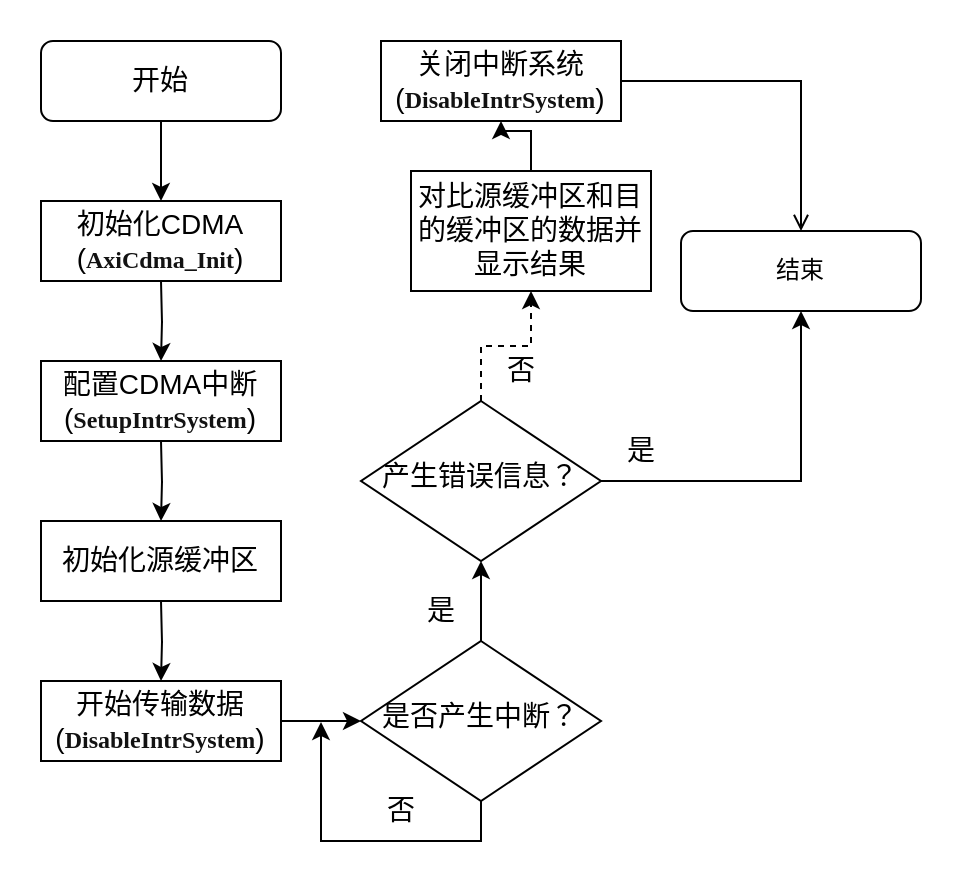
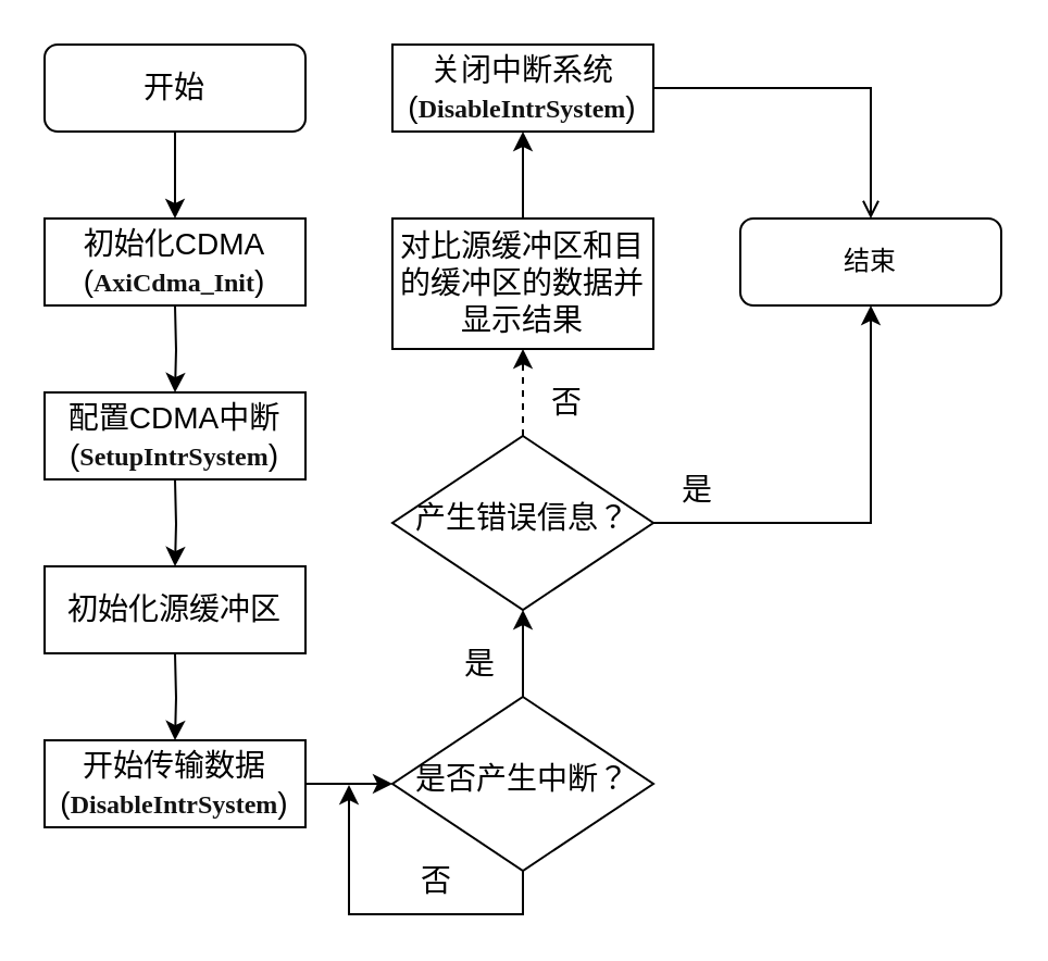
  <mxCell id="0" />
  <mxCell id="1" parent="0" />
  <mxCell id="2" value="" style="edgeStyle=orthogonalEdgeStyle;rounded=0;orthogonalLoop=1;jettySize=auto;html=1;" parent="1" edge="1"><mxGeometry relative="1" as="geometry"><mxPoint x="80" y="140" as="sourcePoint" /><mxPoint x="80" y="180" as="targetPoint" /></mxGeometry></mxCell>
  <mxCell id="3" value="" style="edgeStyle=orthogonalEdgeStyle;rounded=0;orthogonalLoop=1;jettySize=auto;html=1;" edge="1" parent="1" source="5" target="10"><mxGeometry relative="1" as="geometry" /></mxCell>
  <mxCell id="4" style="edgeStyle=orthogonalEdgeStyle;rounded=0;orthogonalLoop=1;jettySize=auto;html=1;exitX=0.5;exitY=1;exitDx=0;exitDy=0;" edge="1" parent="1" source="5"><mxGeometry relative="1" as="geometry"><mxPoint x="160" y="360" as="targetPoint" /></mxGeometry></mxCell>
  <mxCell id="5" value="&lt;font style=&quot;font-size: 14px;&quot;&gt;是否产生中断？&lt;/font&gt;" style="rhombus;whiteSpace=wrap;html=1;shadow=0;fontFamily=Helvetica;fontSize=12;align=center;strokeWidth=1;spacing=6;spacingTop=-4;" parent="1" vertex="1"><mxGeometry x="180" y="320" width="120" height="80" as="geometry" /></mxCell>
  <mxCell id="6" value="" style="edgeStyle=orthogonalEdgeStyle;rounded=0;orthogonalLoop=1;jettySize=auto;html=1;" parent="1" edge="1"><mxGeometry relative="1" as="geometry"><mxPoint x="80" y="220" as="sourcePoint" /><mxPoint x="80" y="260" as="targetPoint" /></mxGeometry></mxCell>
  <mxCell id="7" value="" style="edgeStyle=orthogonalEdgeStyle;rounded=0;orthogonalLoop=1;jettySize=auto;html=1;" parent="1" edge="1"><mxGeometry relative="1" as="geometry"><mxPoint x="80" y="300" as="sourcePoint" /><mxPoint x="80" y="340" as="targetPoint" /></mxGeometry></mxCell>
  <mxCell id="8" value="" style="edgeStyle=orthogonalEdgeStyle;rounded=0;orthogonalLoop=1;jettySize=auto;html=1;dashed=1;" edge="1" parent="1" source="10" target="23"><mxGeometry relative="1" as="geometry" /></mxCell>
  <mxCell id="9" style="edgeStyle=orthogonalEdgeStyle;rounded=0;orthogonalLoop=1;jettySize=auto;html=1;exitX=1;exitY=0.5;exitDx=0;exitDy=0;entryX=0.5;entryY=1;entryDx=0;entryDy=0;" edge="1" parent="1" source="10" target="18"><mxGeometry relative="1" as="geometry" /></mxCell>
  <mxCell id="10" value="&lt;font style=&quot;font-size: 14px;&quot;&gt;产生错误信息？&lt;/font&gt;" style="rhombus;whiteSpace=wrap;html=1;shadow=0;fontFamily=Helvetica;fontSize=12;align=center;strokeWidth=1;spacing=6;spacingTop=-4;" parent="1" vertex="1"><mxGeometry x="180" y="200" width="120" height="80" as="geometry" /></mxCell>
  <mxCell id="11" value="&lt;font style=&quot;font-size: 14px;&quot;&gt;配置CDMA中断&lt;/font&gt;&lt;div style=&quot;&quot;&gt;&lt;font style=&quot;font-size: 14px;&quot;&gt;(&lt;/font&gt;&lt;span style=&quot;background-color: initial; font-family: Consolas; color: rgb(18, 18, 18); font-weight: bold;&quot;&gt;S&lt;/span&gt;&lt;span style=&quot;background-color: initial; font-family: Consolas; color: rgb(18, 18, 18); font-weight: bold;&quot;&gt;etupIntrSystem&lt;/span&gt;&lt;span style=&quot;font-size: 14px; background-color: initial;&quot;&gt;)&lt;/span&gt;&lt;/div&gt;" style="rounded=0;whiteSpace=wrap;html=1;" parent="1" vertex="1"><mxGeometry x="20" y="180" width="120" height="40" as="geometry" /></mxCell>
  <mxCell id="12" value="&lt;font style=&quot;font-size: 14px;&quot;&gt;初始化CDMA&lt;/font&gt;&lt;div&gt;&lt;span style=&quot;font-size: 14px;&quot;&gt;(&lt;/span&gt;&lt;span style=&quot;color: rgb(18, 18, 18); font-family: Consolas; font-weight: bold; background-color: initial;&quot;&gt;&lt;font style=&quot;font-size: 12px;&quot;&gt;AxiCdma_Init&lt;/font&gt;&lt;/span&gt;&lt;span style=&quot;font-size: 14px; background-color: initial;&quot;&gt;)&lt;/span&gt;&lt;/div&gt;" style="rounded=0;whiteSpace=wrap;html=1;" parent="1" vertex="1"><mxGeometry x="20" y="100" width="120" height="40" as="geometry" /></mxCell>
  <mxCell id="13" style="edgeStyle=orthogonalEdgeStyle;rounded=0;orthogonalLoop=1;jettySize=auto;html=1;exitX=0.5;exitY=1;exitDx=0;exitDy=0;entryX=0.5;entryY=0;entryDx=0;entryDy=0;" parent="1" source="14" target="12" edge="1"><mxGeometry relative="1" as="geometry" /></mxCell>
  <mxCell id="14" value="&lt;font style=&quot;font-size: 14px;&quot;&gt;开始&lt;/font&gt;" style="rounded=1;whiteSpace=wrap;html=1;fontSize=12;glass=0;strokeWidth=1;shadow=0;" parent="1" vertex="1"><mxGeometry x="20" width="120" height="40" as="geometry" y="20" /></mxCell>
  <mxCell id="15" value="&lt;font style=&quot;font-size: 14px;&quot;&gt;初始化源缓冲区&lt;/font&gt;" style="rounded=0;whiteSpace=wrap;html=1;" parent="1" vertex="1"><mxGeometry x="20" y="260" width="120" height="40" as="geometry" /></mxCell>
  <mxCell id="16" value="" style="edgeStyle=orthogonalEdgeStyle;rounded=0;orthogonalLoop=1;jettySize=auto;html=1;" edge="1" parent="1" source="17" target="5"><mxGeometry relative="1" as="geometry" /></mxCell>
  <mxCell id="17" value="&lt;font style=&quot;font-size: 14px;&quot;&gt;开始传输数据&lt;/font&gt;&lt;div&gt;&lt;font style=&quot;font-size: 14px;&quot;&gt;(&lt;/font&gt;&lt;span style=&quot;color: rgb(18, 18, 18); font-family: Consolas; font-weight: bold; background-color: initial;&quot;&gt;&lt;font style=&quot;font-size: 12px;&quot;&gt;DisableIntrSystem&lt;/font&gt;&lt;/span&gt;&lt;span style=&quot;font-size: 14px; background-color: initial;&quot;&gt;)&lt;/span&gt;&lt;/div&gt;" style="rounded=0;whiteSpace=wrap;html=1;" parent="1" vertex="1"><mxGeometry x="20" y="340" width="120" height="40" as="geometry" /></mxCell>
- <mxCell id="18" value="结束" style="rounded=1;whiteSpace=wrap;html=1;fontSize=12;glass=0;strokeWidth=1;shadow=0;" parent="1" vertex="1"><mxGeometry x="340" y="115" width="120" height="40" as="geometry" /></mxCell>
+ <mxCell id="18" value="结束" style="rounded=1;whiteSpace=wrap;html=1;fontSize=12;glass=0;strokeWidth=1;shadow=0;" parent="1" vertex="1"><mxGeometry x="340" y="100" width="120" height="40" as="geometry" /></mxCell>
  <mxCell id="19" value="&lt;font style=&quot;font-size: 14px;&quot;&gt;是&lt;/font&gt;" style="text;html=1;align=center;verticalAlign=middle;resizable=0;points=[];autosize=1;strokeColor=none;fillColor=none;" parent="1" vertex="1"><mxGeometry x="200" y="290" width="40" height="30" as="geometry" /></mxCell>
  <mxCell id="20" value="&lt;font style=&quot;font-size: 14px;&quot;&gt;否&lt;/font&gt;" style="text;html=1;align=center;verticalAlign=middle;resizable=0;points=[];autosize=1;strokeColor=none;fillColor=none;" vertex="1" parent="1"><mxGeometry x="180" y="390" width="40" height="30" as="geometry" /></mxCell>
  <mxCell id="21" value="&lt;font style=&quot;font-size: 14px;&quot;&gt;是&lt;/font&gt;" style="text;html=1;align=center;verticalAlign=middle;resizable=0;points=[];autosize=1;strokeColor=none;fillColor=none;" vertex="1" parent="1"><mxGeometry x="300" y="210" width="40" height="30" as="geometry" /></mxCell>
  <mxCell id="22" value="" style="edgeStyle=orthogonalEdgeStyle;rounded=0;orthogonalLoop=1;jettySize=auto;html=1;" edge="1" parent="1" source="23" target="26"><mxGeometry relative="1" as="geometry" /></mxCell>
- <mxCell id="23" value="&lt;font style=&quot;font-size: 14px;&quot;&gt;对比源缓冲区和目的缓冲区的数据并显示结果&lt;/font&gt;" style="rounded=0;whiteSpace=wrap;html=1;" vertex="1" parent="1"><mxGeometry x="205" y="85" width="120" height="60" as="geometry" /></mxCell>
+ <mxCell id="23" value="&lt;font style=&quot;font-size: 14px;&quot;&gt;对比源缓冲区和目的缓冲区的数据并显示结果&lt;/font&gt;" style="rounded=0;whiteSpace=wrap;html=1;" vertex="1" parent="1"><mxGeometry x="180" y="100" width="120" height="60" as="geometry" /></mxCell>
  <mxCell id="24" value="&lt;font style=&quot;font-size: 14px;&quot;&gt;否&lt;/font&gt;" style="text;html=1;align=center;verticalAlign=middle;resizable=0;points=[];autosize=1;strokeColor=none;fillColor=none;" vertex="1" parent="1"><mxGeometry x="240" y="170" width="40" height="30" as="geometry" /></mxCell>
  <mxCell id="25" style="edgeStyle=orthogonalEdgeStyle;rounded=0;orthogonalLoop=1;jettySize=auto;html=1;entryX=0.5;entryY=0;entryDx=0;entryDy=0;endArrow=open;" edge="1" parent="1" source="26" target="18"><mxGeometry relative="1" as="geometry" /></mxCell>
- <mxCell id="26" value="&lt;font style=&quot;font-size: 14px;&quot;&gt;关闭中断系统&lt;/font&gt;&lt;div&gt;&lt;font style=&quot;font-size: 14px;&quot;&gt;(&lt;/font&gt;&lt;span style=&quot;color: rgb(18, 18, 18); font-family: Consolas; font-weight: bold; background-color: initial;&quot;&gt;&lt;font style=&quot;font-size: 12px;&quot;&gt;DisableIntrSystem&lt;/font&gt;&lt;/span&gt;&lt;span style=&quot;font-size: 14px; background-color: initial;&quot;&gt;)&lt;/span&gt;&lt;/div&gt;" style="rounded=0;whiteSpace=wrap;html=1;" vertex="1" parent="1"><mxGeometry x="190" y="20" width="120" height="40" as="geometry" /></mxCell>
+ <mxCell id="26" value="&lt;font style=&quot;font-size: 14px;&quot;&gt;关闭中断系统&lt;/font&gt;&lt;div&gt;&lt;font style=&quot;font-size: 14px;&quot;&gt;(&lt;/font&gt;&lt;span style=&quot;color: rgb(18, 18, 18); font-family: Consolas; font-weight: bold; background-color: initial;&quot;&gt;&lt;font style=&quot;font-size: 12px;&quot;&gt;DisableIntrSystem&lt;/font&gt;&lt;/span&gt;&lt;span style=&quot;font-size: 14px; background-color: initial;&quot;&gt;)&lt;/span&gt;&lt;/div&gt;" style="rounded=0;whiteSpace=wrap;html=1;" vertex="1" parent="1"><mxGeometry x="180" width="120" height="40" as="geometry" y="20" /></mxCell>
